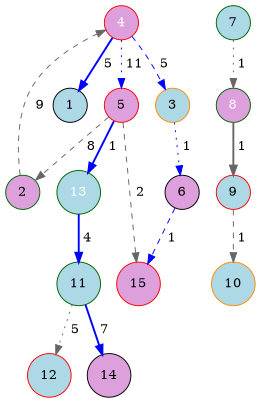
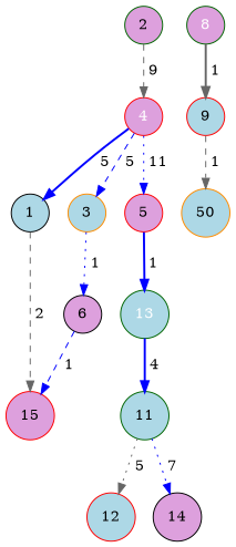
  strict digraph {
    node [color=darkgreen fillcolor=lightblue shape=circle style=filled]
    edge [color=blue style=dashed weight=1]
    n1 [color=black label=1]
    n2 [fillcolor=plum label=2]
    n3 [color=red fillcolor=plum fontcolor=white label=4]
    n4 [color=red fillcolor=plum label=5]
    3 [color=darkorange]
    n6 [fontcolor=white label=13]
    n7 [color=red fillcolor=plum label=15]
    n8 [color=black fillcolor=plum label=6]
    n9 [label=11]
-   n10 [label=7]
    n11 [fillcolor=plum fontcolor=white label=8]
    n12 [color=red label=9]
-   n13 [color=darkorange label=10]
+   n13 [color=darkorange label=50]
    n14 [color=red label=12]
    n15 [color=black fillcolor=plum label=14]
    n2 -> n3 [color=gray40 label=" 9" weight=9]
    n3 -> n1 [label=" 5" style=bold weight=5]
    n3 -> n4 [label=" 11" style=dotted weight=11]
    n3 -> 3 [label=" 5" weight=5]
-   n4 -> n2 [color=gray40 label=" 8" weight=8]
    n4 -> n6 [label=" 1" style=bold]
-   n4 -> n7 [color=gray40 label=" 2" weight=2]
+   n1 -> n7 [color=gray40 label=" 2" weight=2]
    3 -> n8 [label=" 1" style=dotted]
    n6 -> n9 [label=" 4" style=bold weight=4]
    n8 -> n7 [label=" 1"]
    n9 -> n14 [color=gray40 label=" 5" style=dotted weight=7]
-   n9 -> n15 [label=" 7" style=bold weight=7]
-   n10 -> n11 [color=gray40 label=" 1" style=dotted]
+   n9 -> n15 [label=" 7" style=dotted weight=7]
    n11 -> n12 [color=gray40 label=" 1" style=bold]
    n12 -> n13 [color=gray40 label=" 1"]
  }
